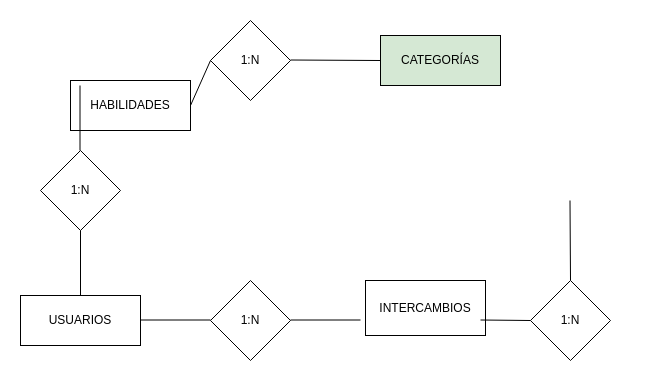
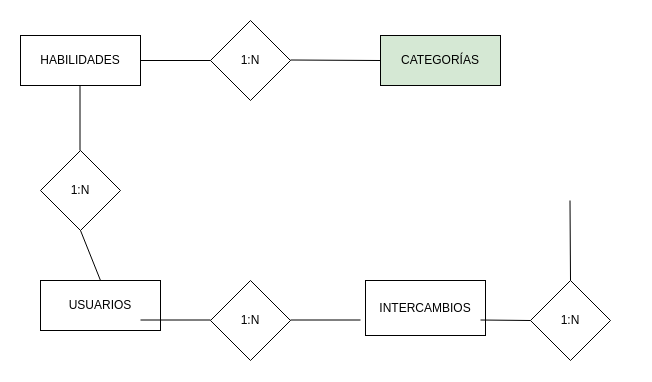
  <mxCell id="0" />
  <mxCell id="1" parent="0" />
  <mxCell id="2" value="" style="group" vertex="1" connectable="0" parent="1"><mxGeometry x="20" y="20" width="610" height="340" as="geometry" /></mxCell>
- <mxCell id="3" value="USUARIOS" style="rounded=0;whiteSpace=wrap;html=1;" vertex="1" parent="2"><mxGeometry y="275" width="120" height="50" as="geometry" /></mxCell>
+ <mxCell id="3" value="USUARIOS" style="rounded=0;whiteSpace=wrap;html=1;" vertex="1" parent="2"><mxGeometry x="20" y="260" width="120" height="50" as="geometry" /></mxCell>
  <mxCell id="4" value="INTERCAMBIOS" style="rounded=0;whiteSpace=wrap;html=1;" vertex="1" parent="2"><mxGeometry x="345" y="260" width="120" height="55" as="geometry" /></mxCell>
- <mxCell id="5" value="HABILIDADES" style="rounded=0;whiteSpace=wrap;html=1;" vertex="1" parent="2"><mxGeometry x="50" y="60" width="120" height="50" as="geometry" /></mxCell>
+ <mxCell id="5" value="HABILIDADES" style="rounded=0;whiteSpace=wrap;html=1;" vertex="1" parent="2"><mxGeometry y="15" width="120" height="50" as="geometry" /></mxCell>
  <mxCell id="6" value="CATEGORÍAS" style="rounded=0;whiteSpace=wrap;html=1;fillColor=#d5e8d4;" vertex="1" parent="2"><mxGeometry x="360" y="15" width="120" height="50" as="geometry" /></mxCell>
  <mxCell id="7" value="1:N" style="rhombus;whiteSpace=wrap;html=1;" vertex="1" parent="2"><mxGeometry x="20" y="130" width="80" height="80" as="geometry" /></mxCell>
  <mxCell id="8" value="1:N" style="rhombus;whiteSpace=wrap;html=1;" vertex="1" parent="2"><mxGeometry x="190" width="80" height="80" as="geometry" /></mxCell>
  <mxCell id="9" value="1:N" style="rhombus;whiteSpace=wrap;html=1;" vertex="1" parent="2"><mxGeometry x="190" y="260" width="80" height="80" as="geometry" /></mxCell>
  <mxCell id="10" value="1:N" style="rhombus;whiteSpace=wrap;html=1;" vertex="1" parent="2"><mxGeometry x="510" y="260" width="80" height="80" as="geometry" /></mxCell>
  <mxCell id="11" value="" style="endArrow=none;html=1;rounded=0;entryX=0.5;entryY=1;entryDx=0;entryDy=0;exitX=0.5;exitY=0;exitDx=0;exitDy=0;" edge="1" parent="2" source="3" target="7"><mxGeometry width="50" height="50" relative="1" as="geometry"><mxPoint x="130" y="280" as="sourcePoint" /><mxPoint x="180" y="230" as="targetPoint" /></mxGeometry></mxCell>
  <mxCell id="12" value="" style="endArrow=none;html=1;rounded=0;entryX=0.5;entryY=1;entryDx=0;entryDy=0;exitX=0.5;exitY=0;exitDx=0;exitDy=0;" edge="1" parent="2"><mxGeometry width="50" height="50" relative="1" as="geometry"><mxPoint x="59.5" y="130" as="sourcePoint" /><mxPoint x="59.5" y="65" as="targetPoint" /></mxGeometry></mxCell>
  <mxCell id="13" value="" style="endArrow=none;html=1;rounded=0;entryX=0;entryY=0.5;entryDx=0;entryDy=0;exitX=1;exitY=0.5;exitDx=0;exitDy=0;" edge="1" parent="2" source="5" target="8"><mxGeometry width="50" height="50" relative="1" as="geometry"><mxPoint x="69.5" y="140" as="sourcePoint" /><mxPoint x="69.5" y="75" as="targetPoint" /></mxGeometry></mxCell>
  <mxCell id="14" value="" style="endArrow=none;html=1;rounded=0;entryX=0;entryY=0.5;entryDx=0;entryDy=0;exitX=1;exitY=0.5;exitDx=0;exitDy=0;" edge="1" parent="2"><mxGeometry width="50" height="50" relative="1" as="geometry"><mxPoint x="120" y="299.5" as="sourcePoint" /><mxPoint x="190" y="299.5" as="targetPoint" /></mxGeometry></mxCell>
  <mxCell id="15" value="" style="endArrow=none;html=1;rounded=0;entryX=0;entryY=0.5;entryDx=0;entryDy=0;exitX=1;exitY=0.5;exitDx=0;exitDy=0;" edge="1" parent="2"><mxGeometry width="50" height="50" relative="1" as="geometry"><mxPoint x="270" y="299.5" as="sourcePoint" /><mxPoint x="340" y="299.5" as="targetPoint" /></mxGeometry></mxCell>
  <mxCell id="16" value="" style="endArrow=none;html=1;rounded=0;entryX=0.5;entryY=1;entryDx=0;entryDy=0;exitX=0.5;exitY=0;exitDx=0;exitDy=0;" edge="1" parent="2" source="10"><mxGeometry width="50" height="50" relative="1" as="geometry"><mxPoint x="549.5" y="245" as="sourcePoint" /><mxPoint x="549.5" y="180" as="targetPoint" /></mxGeometry></mxCell>
  <mxCell id="17" value="" style="endArrow=none;html=1;rounded=0;exitX=1;exitY=0.5;exitDx=0;exitDy=0;" edge="1" parent="2"><mxGeometry width="50" height="50" relative="1" as="geometry"><mxPoint x="460" y="299.5" as="sourcePoint" /><mxPoint x="510" y="300" as="targetPoint" /></mxGeometry></mxCell>
  <mxCell id="18" value="" style="endArrow=none;html=1;rounded=0;entryX=0;entryY=0.5;entryDx=0;entryDy=0;exitX=1;exitY=0.5;exitDx=0;exitDy=0;" edge="1" parent="2" target="6"><mxGeometry width="50" height="50" relative="1" as="geometry"><mxPoint x="270" y="39.5" as="sourcePoint" /><mxPoint x="340" y="39.5" as="targetPoint" /></mxGeometry></mxCell>
